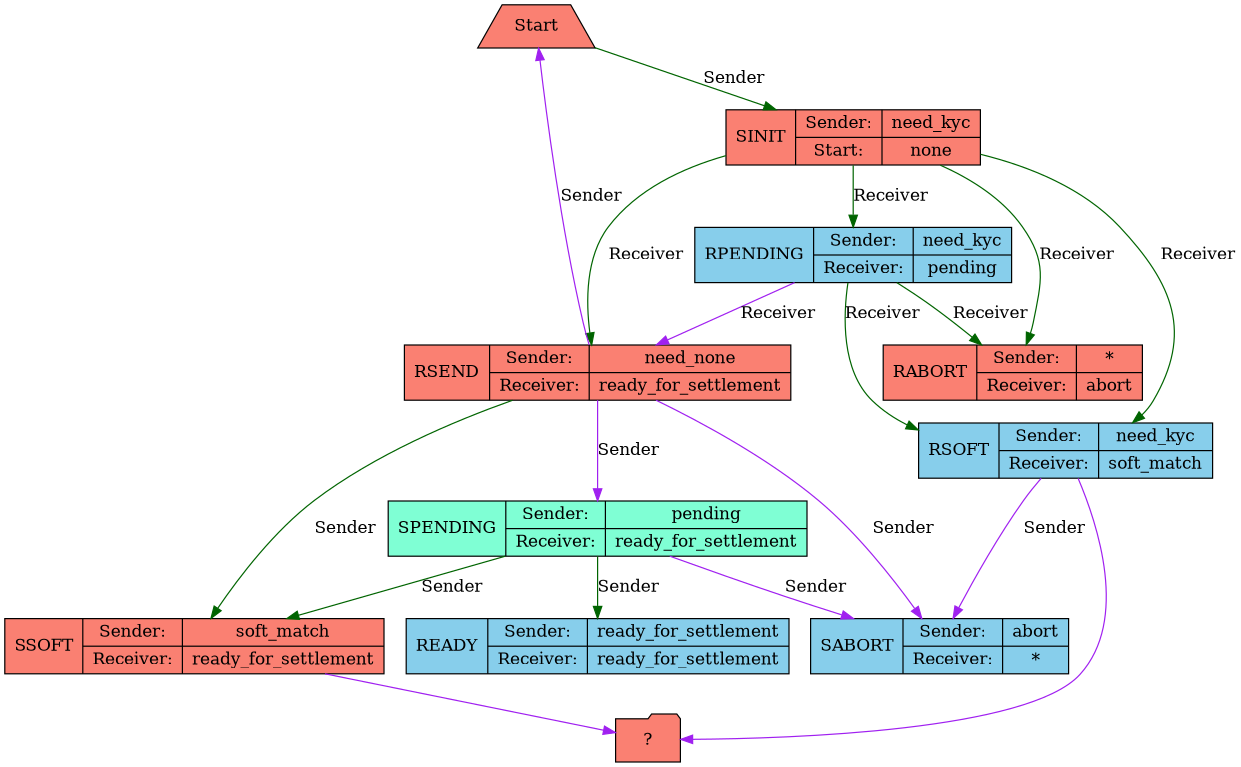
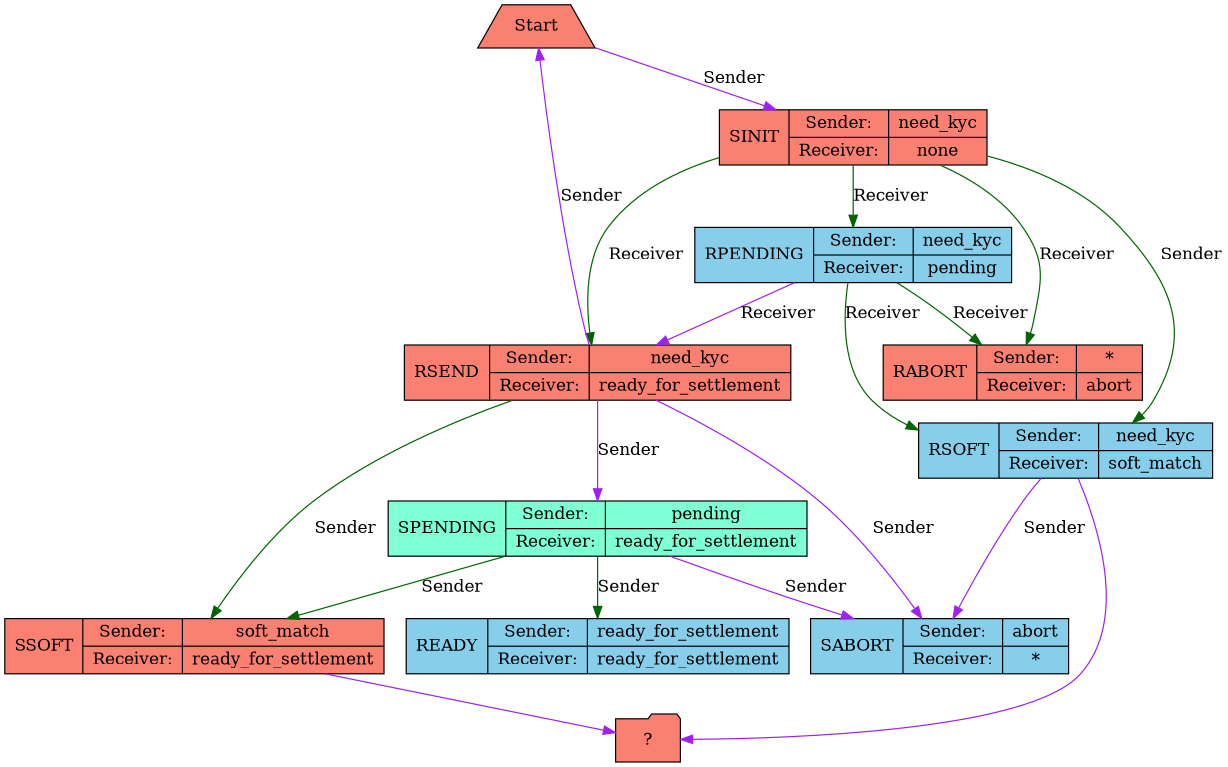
  digraph {
    concentrate=False
    rankdir=TB
    node [fillcolor=salmon shape=record style=filled]
    edge [color=darkgreen]
    n1 [label=Start shape=trapezium]
-   n2 [label="SINIT\n|{Sender:|Start:}|{{need_kyc}|{none}}"]
-   n3 [label="RSEND\n|{Sender:|Receiver:}|{{need_none}|{ready_for_settlement}}"]
+   n2 [label="SINIT\n|{Sender:|Receiver:}|{{need_kyc}|{none}}"]
+   n3 [label="RSEND\n|{Sender:|Receiver:}|{{need_kyc}|{ready_for_settlement}}"]
    n4 [label="RABORT\n|{Sender:|Receiver:}|{{*}|{abort}}"]
    n5 [fillcolor=skyblue label="RPENDING\n|{Sender:|Receiver:}|{{need_kyc}|{pending}}"]
    n6 [fillcolor=skyblue label="RSOFT\n|{Sender:|Receiver:}|{{need_kyc}|{soft_match}}"]
    n7 [fillcolor=skyblue label="SABORT\n|{Sender:|Receiver:}|{{abort}|{*}}"]
    n8 [fillcolor=aquamarine label="SPENDING\n|{Sender:|Receiver:}|{{pending}|{ready_for_settlement}}"]
    n9 [label="SSOFT\n|{Sender:|Receiver:}|{{soft_match}|{ready_for_settlement}}"]
    n10 [label="?" shape=folder]
    n11 [fillcolor=skyblue label="READY\n|{Sender:|Receiver:}|{{ready_for_settlement}|{ready_for_settlement}}"]
-   n1 -> n2 [label=Sender]
+   n1 -> n2 [color=purple label=Sender]
    n2 -> n3 [label=Receiver]
    n2 -> n4 [label=Receiver]
    n2 -> n5 [label=Receiver]
-   n2 -> n6 [label=Receiver]
+   n2 -> n6 [label=Sender]
    n3 -> n1 [color=purple label=Sender]
    n3 -> n7 [color=purple label=Sender]
    n3 -> n8 [color=purple label=Sender]
    n3 -> n9 [label=Sender]
    n5 -> n3 [color=purple label=Receiver]
    n5 -> n4 [label=Receiver]
    n5 -> n6 [label=Receiver]
    n6 -> n7 [color=purple label=Sender]
    n6 -> n10 [color=purple]
    n8 -> n7 [color=purple label=Sender]
    n8 -> n9 [label=Sender]
    n8 -> n11 [label=Sender]
    n9 -> n10 [color=purple]
  }
